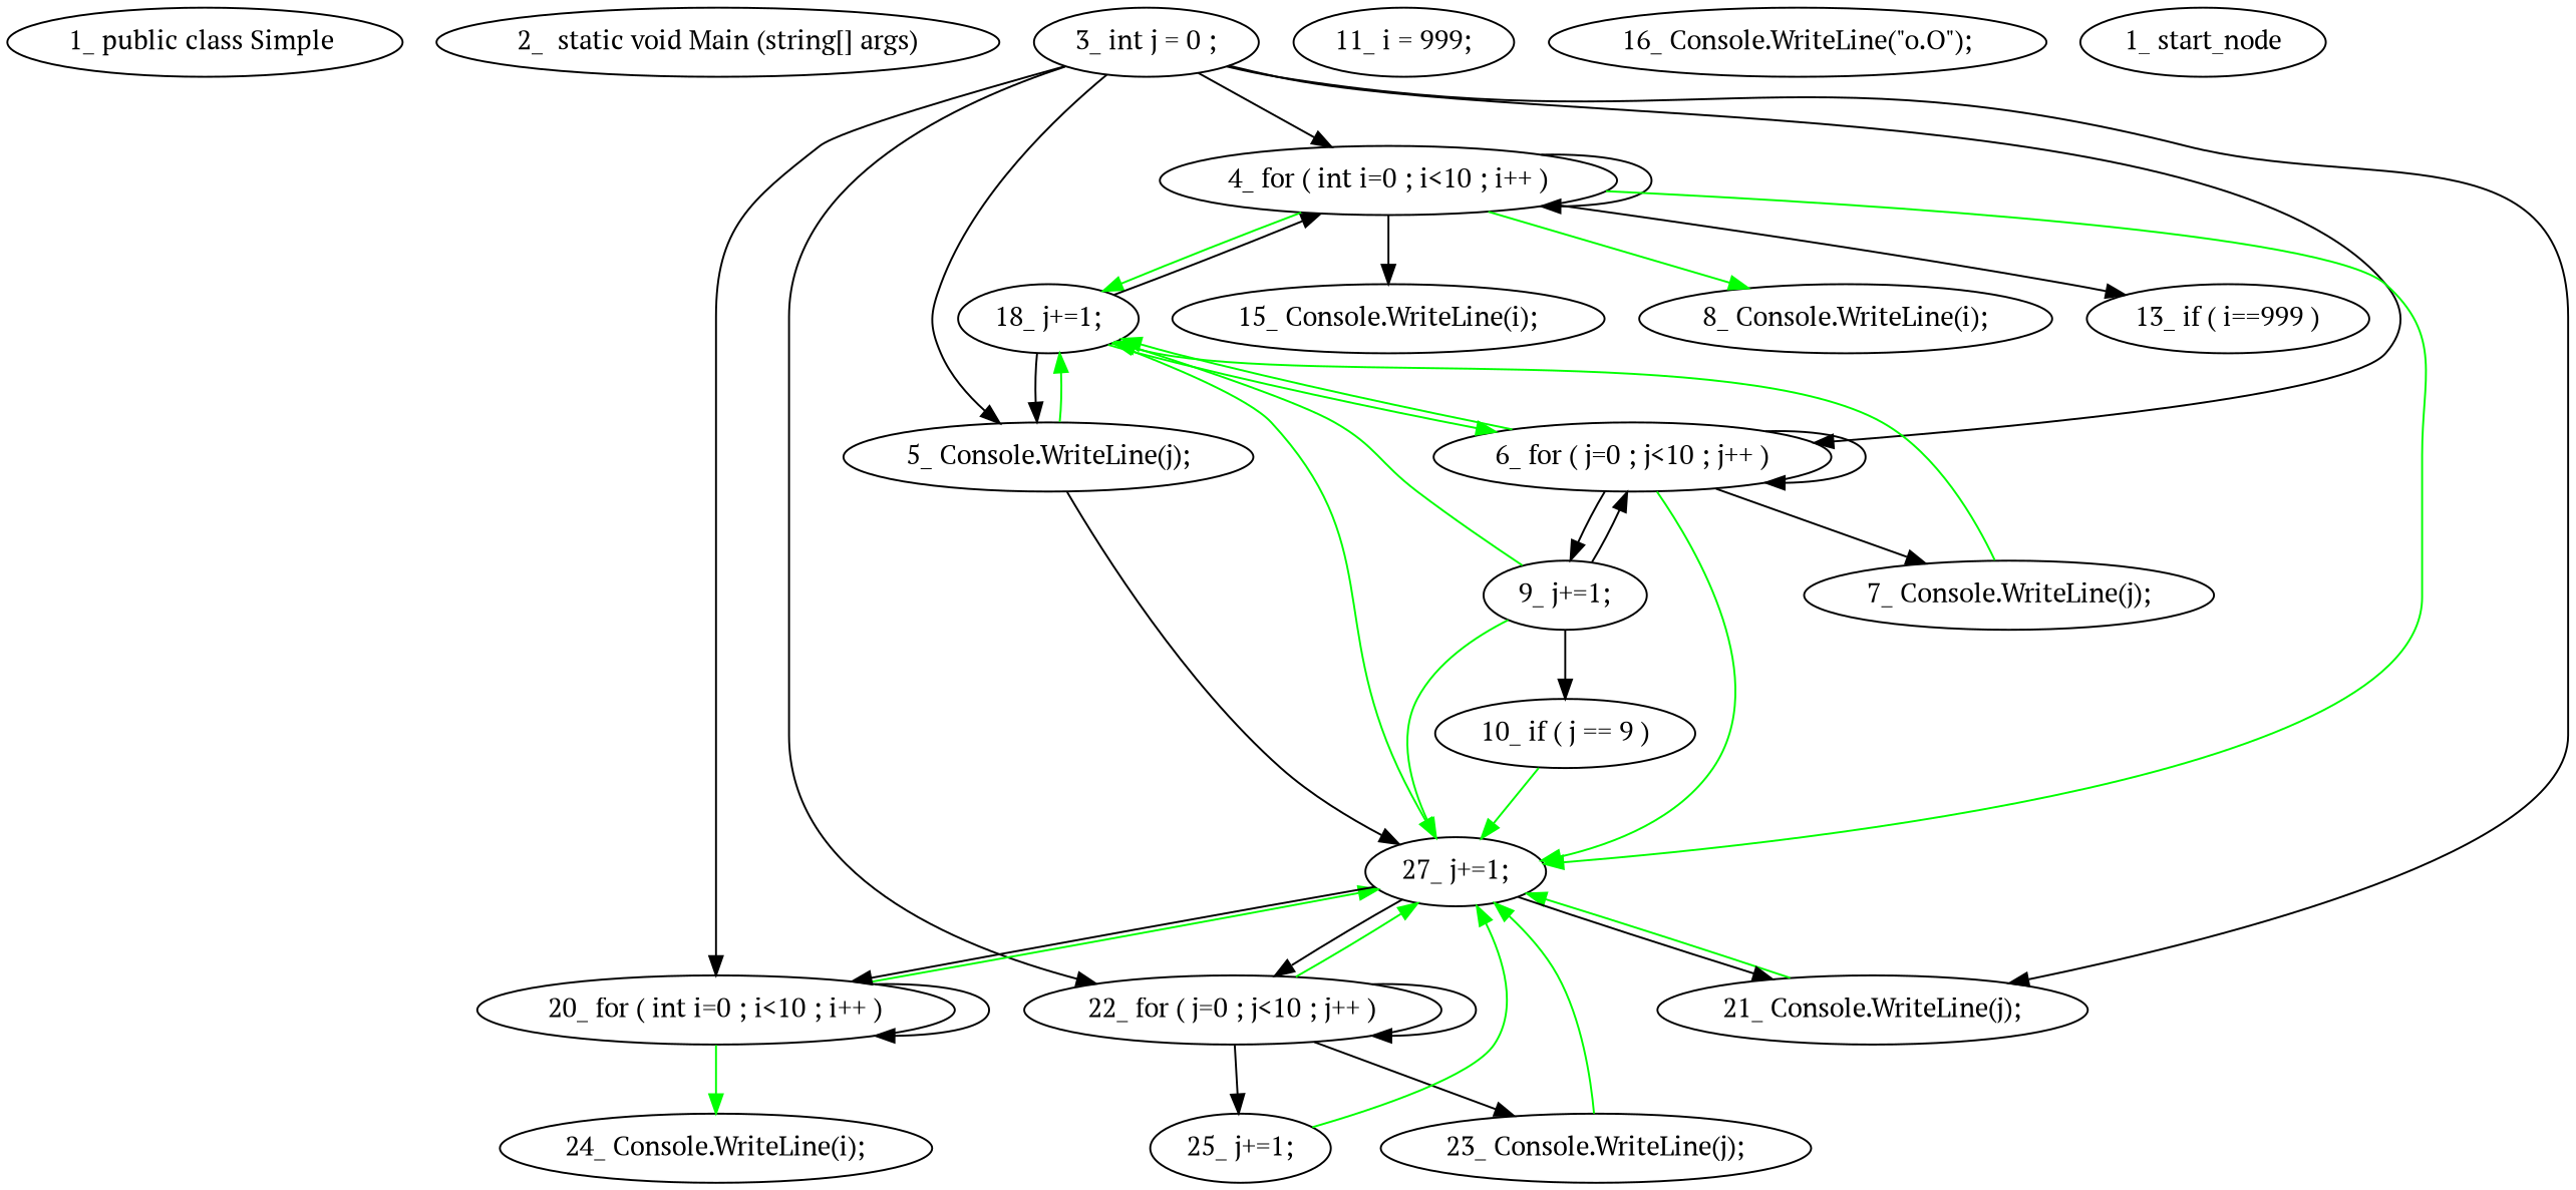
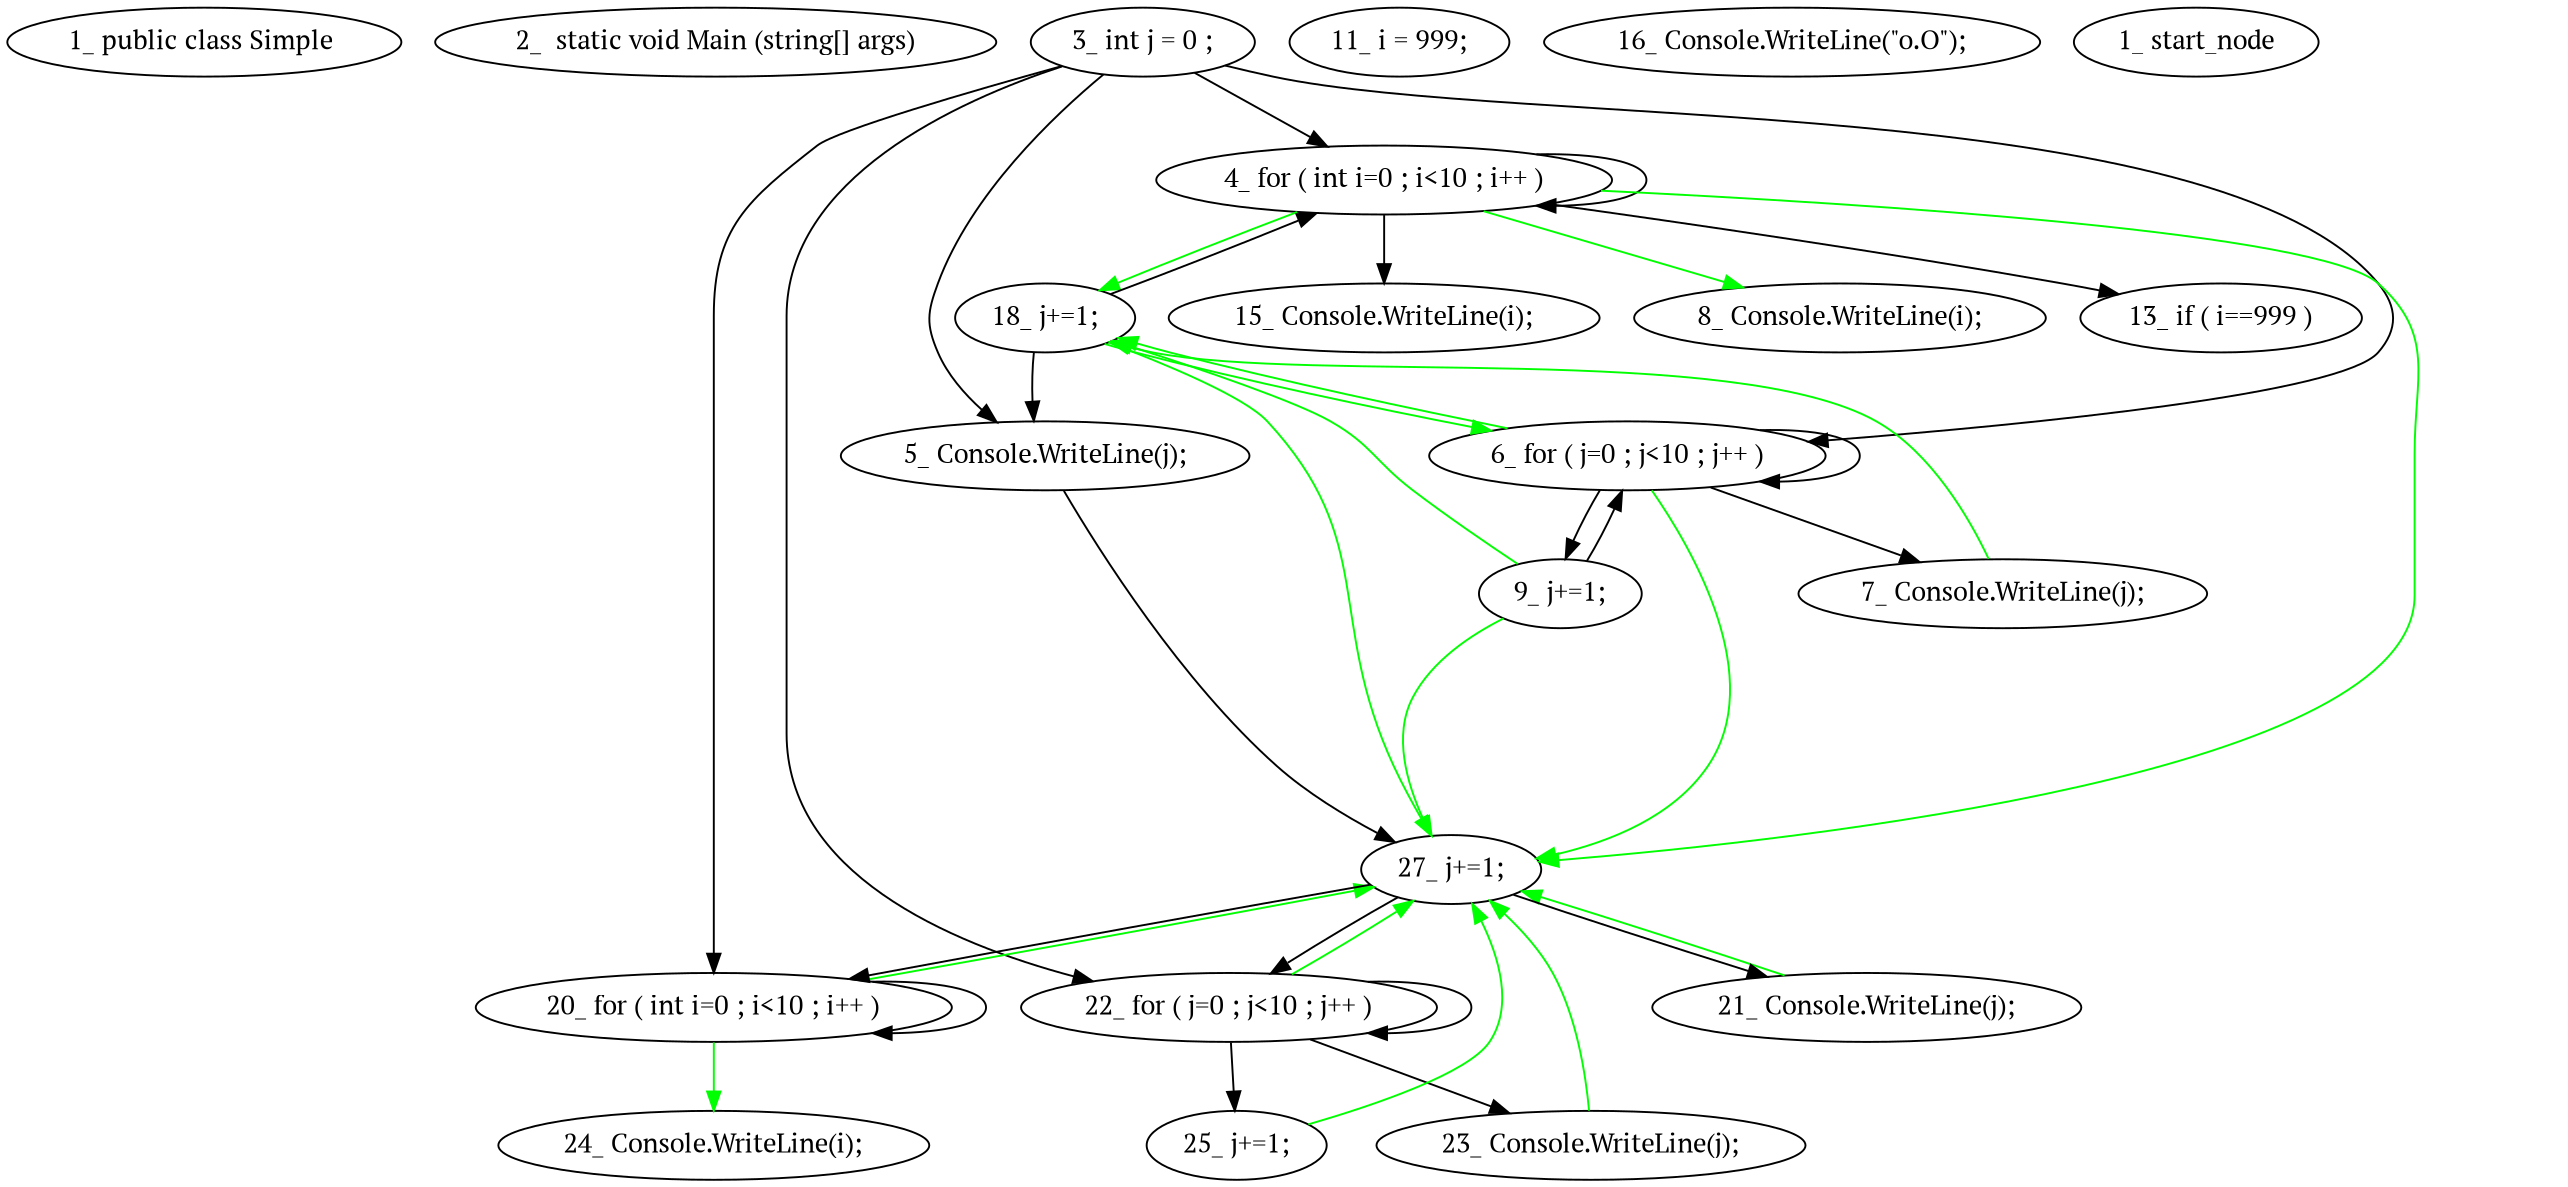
  digraph {
    fontname="PT Serif"
    node [fontname="PT Serif" type_label=expression_statement]
    edge [fontname="PT Serif" used_def=j]
    n1 [label="1_\ public\ class\ Simple\ " type_label=class_declaration]
    n2 [label="2_\ \ static\ void\ Main\ \(string\[\]\ args\)" type_label=method_declaration]
    n3 [label="3_\ int\ j\ =\ 0\ ;" type_label=local_declaration]
    n4 [label="4_\ for\ \(\ int\ i=0\ ;\ i<10\ ;\ i\+\+\ \)" type_label=for]
    n5 [label="5_\ Console\.WriteLine\(j\);"]
    n6 [label="6_\ for\ \(\ j=0\ ;\ j<10\ ;\ j\+\+\ \)" type_label=for]
    n7 [label="20_\ for\ \(\ int\ i=0\ ;\ i<10\ ;\ i\+\+\ \)" type_label=for]
    n8 [label="21_\ Console\.WriteLine\(j\);"]
    n9 [label="22_\ for\ \(\ j=0\ ;\ j<10\ ;\ j\+\+\ \)" type_label=for]
    n10 [label="8_\ Console\.WriteLine\(i\);"]
    n11 [label="13_\ if\ \(\ i==999\ \)" type_label=if]
    n12 [label="15_\ Console\.WriteLine\(i\);"]
    n13 [label="18_\ j\+=1;"]
    n14 [label="27_\ j\+=1;"]
    n15 [label="7_\ Console\.WriteLine\(j\);"]
    n16 [label="9_\ j\+=1;"]
    n17 [label="24_\ Console\.WriteLine\(i\);"]
    n18 [label="23_\ Console\.WriteLine\(j\);"]
    n19 [label="25_\ j\+=1;"]
-   n20 [label="10_\ if\ \(\ j\ ==\ 9\ \)" type_label=if]
    n21 [label="11_\ i\ =\ 999;"]
    n22 [label="16_\ Console\.WriteLine\(\"o\.O\"\);"]
    n23 [label="1_\ start_node" type_label=start]
    n3 -> n4
    n3 -> n5
    n3 -> n6
    n3 -> n7
-   n3 -> n8
    n3 -> n9
    n4 -> n4 [used_def=i]
    n4 -> n10 [color=green used_def=i]
    n4 -> n11 [used_def=i]
    n4 -> n12 [used_def=i]
    n4 -> n13 [color=green used_def=""]
    n4 -> n14 [color=green used_def=""]
-   n5 -> n13 [color=green used_def=""]
    n5 -> n14 [color=black used_def=""]
    n6 -> n6
    n6 -> n13 [color=green used_def=""]
    n6 -> n14 [color=green used_def=""]
    n6 -> n15
    n6 -> n16
    n7 -> n7 [used_def=i]
    n7 -> n14 [color=green used_def=""]
    n7 -> n17 [color=green used_def=i]
    n8 -> n14 [color=green used_def=""]
    n9 -> n9
    n9 -> n14 [color=green used_def=""]
    n9 -> n18
    n9 -> n19
    n13 -> n4
    n13 -> n5
    n13 -> n6 [color=green]
    n13 -> n14 [color=green used_def=""]
    n14 -> n7
    n14 -> n8
    n14 -> n9
    n15 -> n13 [color=green used_def=""]
    n16 -> n6
    n16 -> n13 [color=green used_def=""]
    n16 -> n14 [color=green used_def=""]
-   n16 -> n20
    n18 -> n14 [color=green used_def=""]
    n19 -> n14 [color=green used_def=""]
-   n20 -> n14 [color=green used_def=""]
  }
